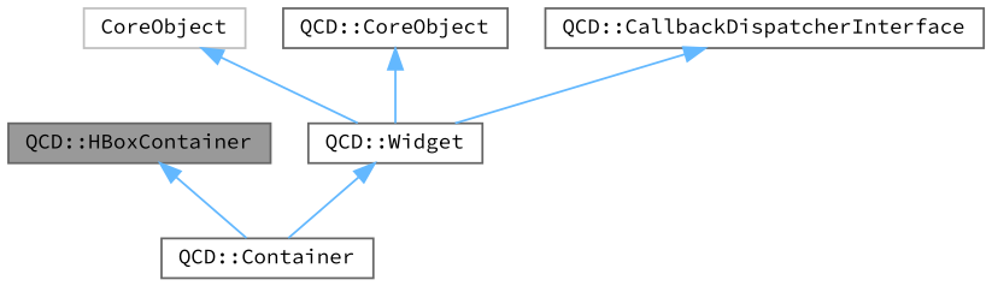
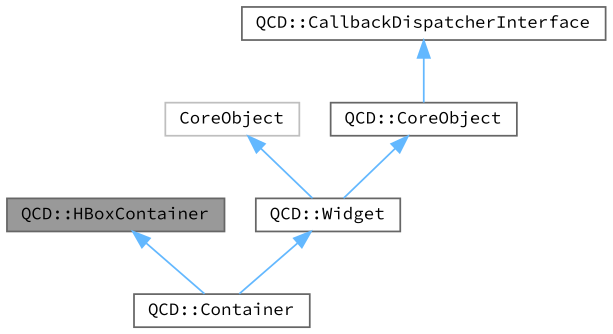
  digraph {
    fontname="Source Code Pro"
    node [color=gray40 fillcolor=white fontname="Source Code Pro" fontsize=10 shape=box style=filled]
    edge [color=steelblue1 dir=back fontname="Source Code Pro" fontsize=10 labelfontname=Helvetica labelfontsize=10 style=solid]
    n1 [fillcolor=grey60 fontcolor=black height=0.2 label="QCD::HBoxContainer" width=0.4]
    n2 [height=0.2 label="QCD::Container" width=0.4]
    n3 [height=0.2 label="QCD::Widget" width=0.4]
    n4 [color=grey75 height=0.2 label=CoreObject width=0.4]
    n5 [height=0.2 label="QCD::CoreObject" width=0.4]
    n6 [height=0.2 label="QCD::CallbackDispatcherInterface" width=0.4]
    n1 -> n2
    n3 -> n2
    n4 -> n3
    n5 -> n3
-   n6 -> n3
+   n6 -> n5
  }
